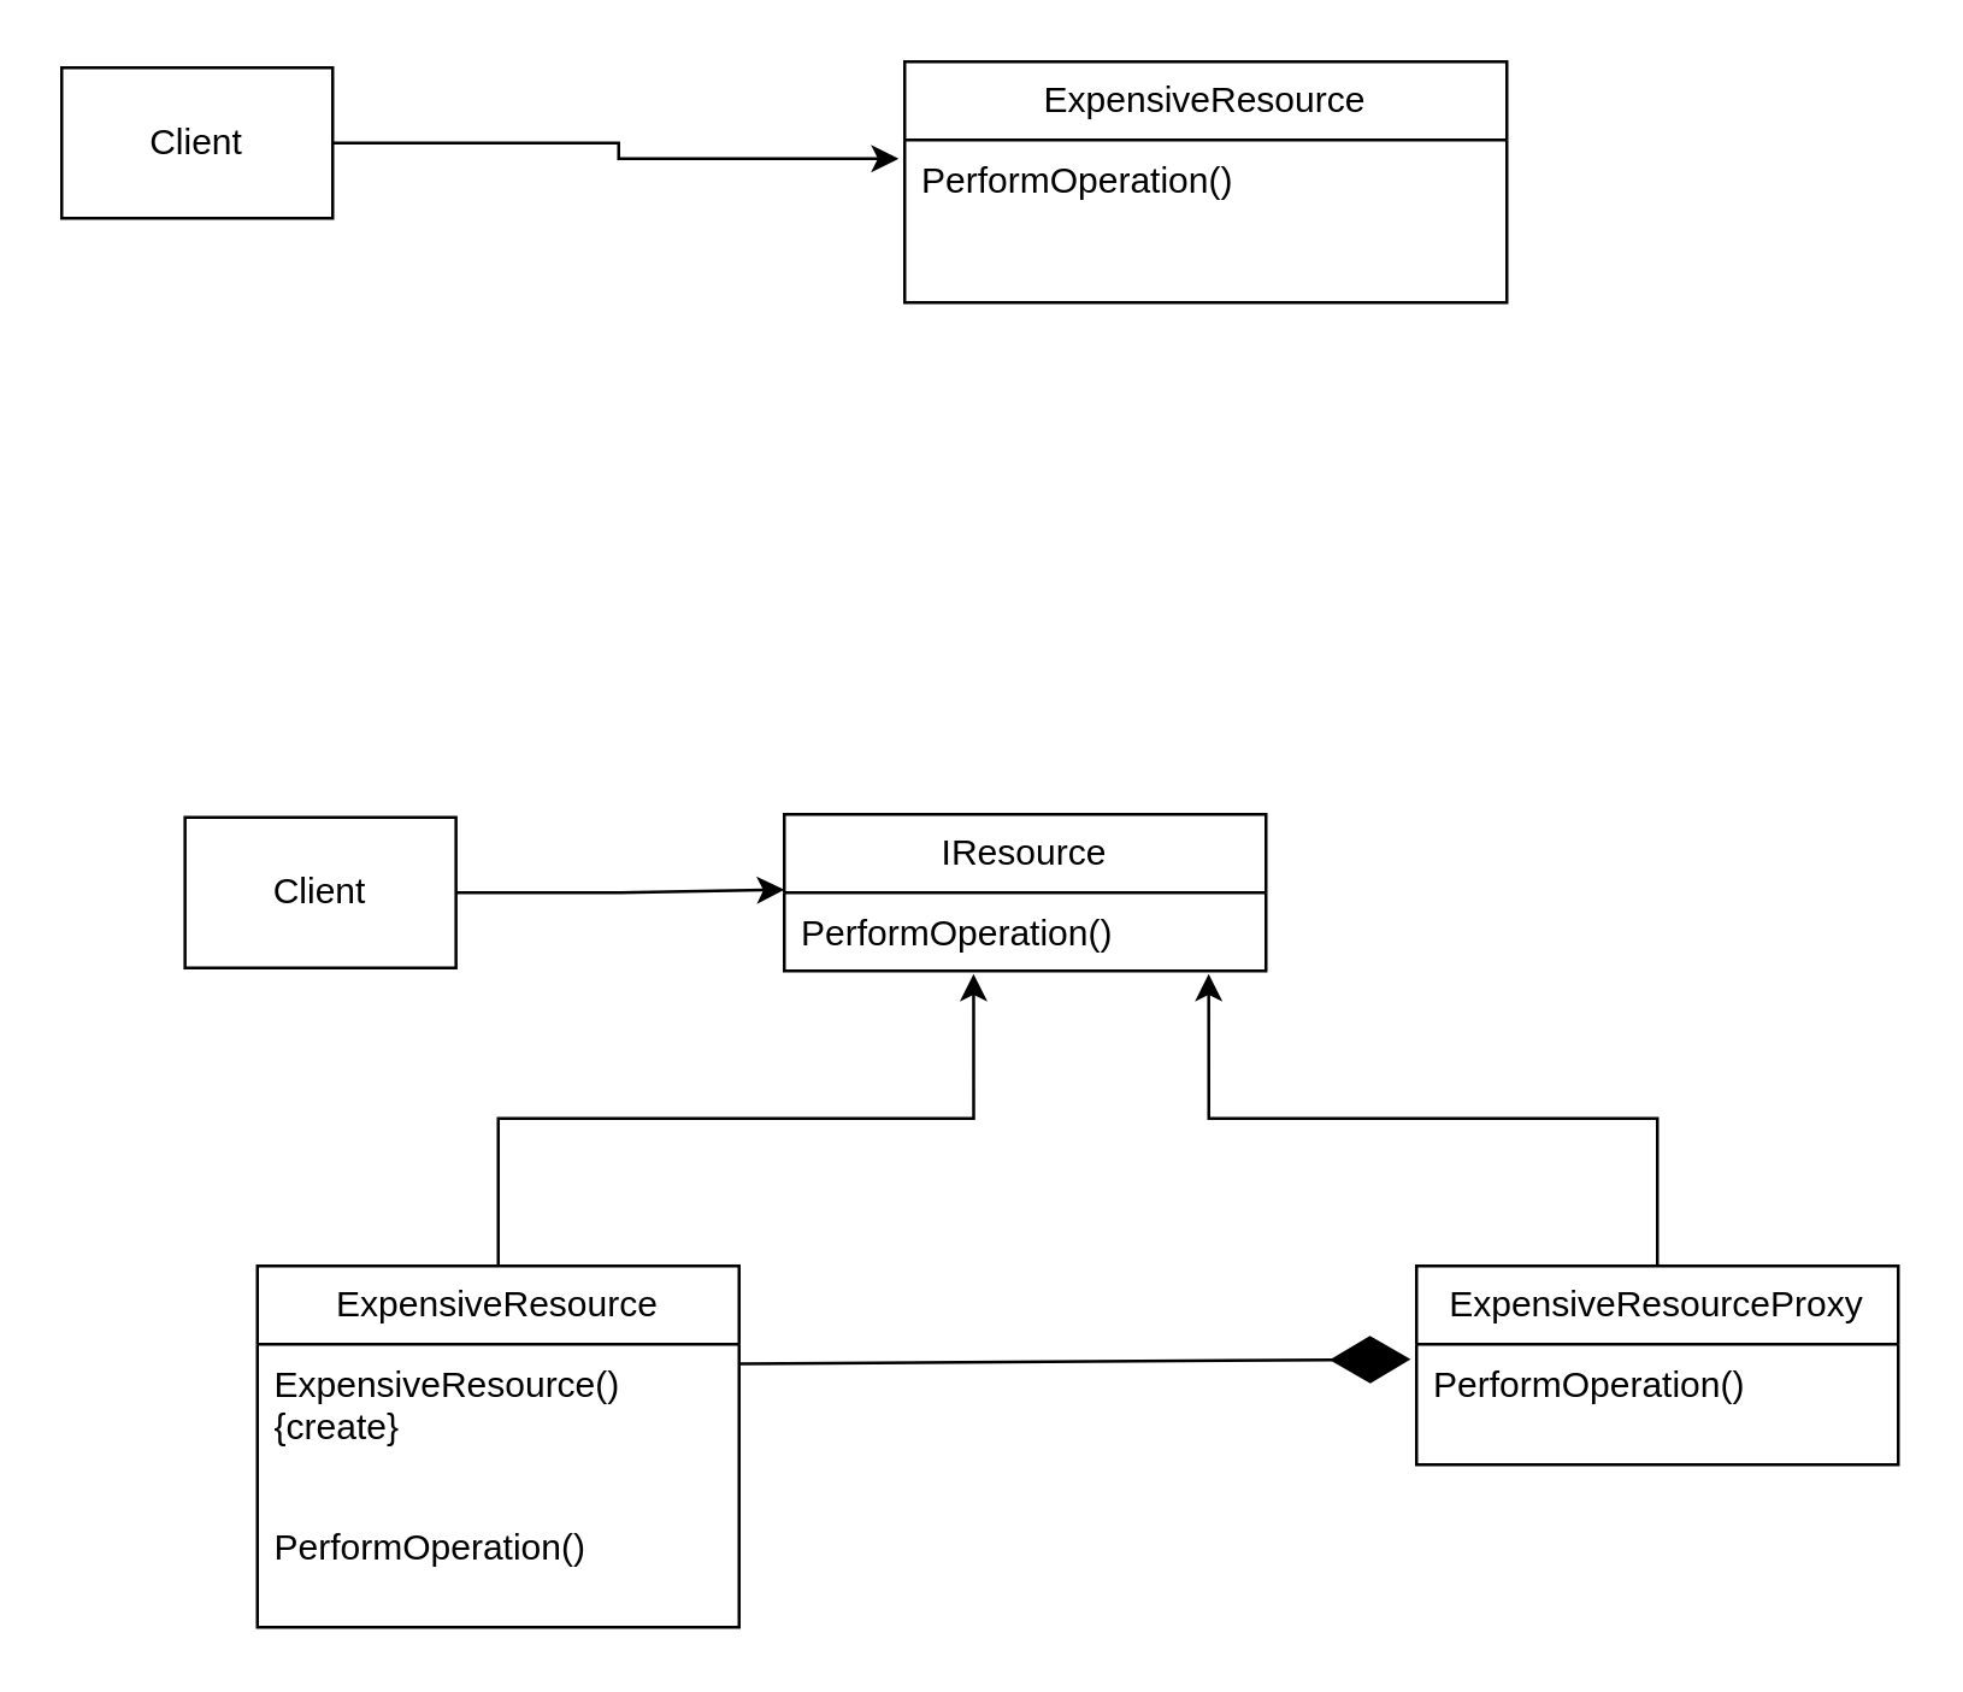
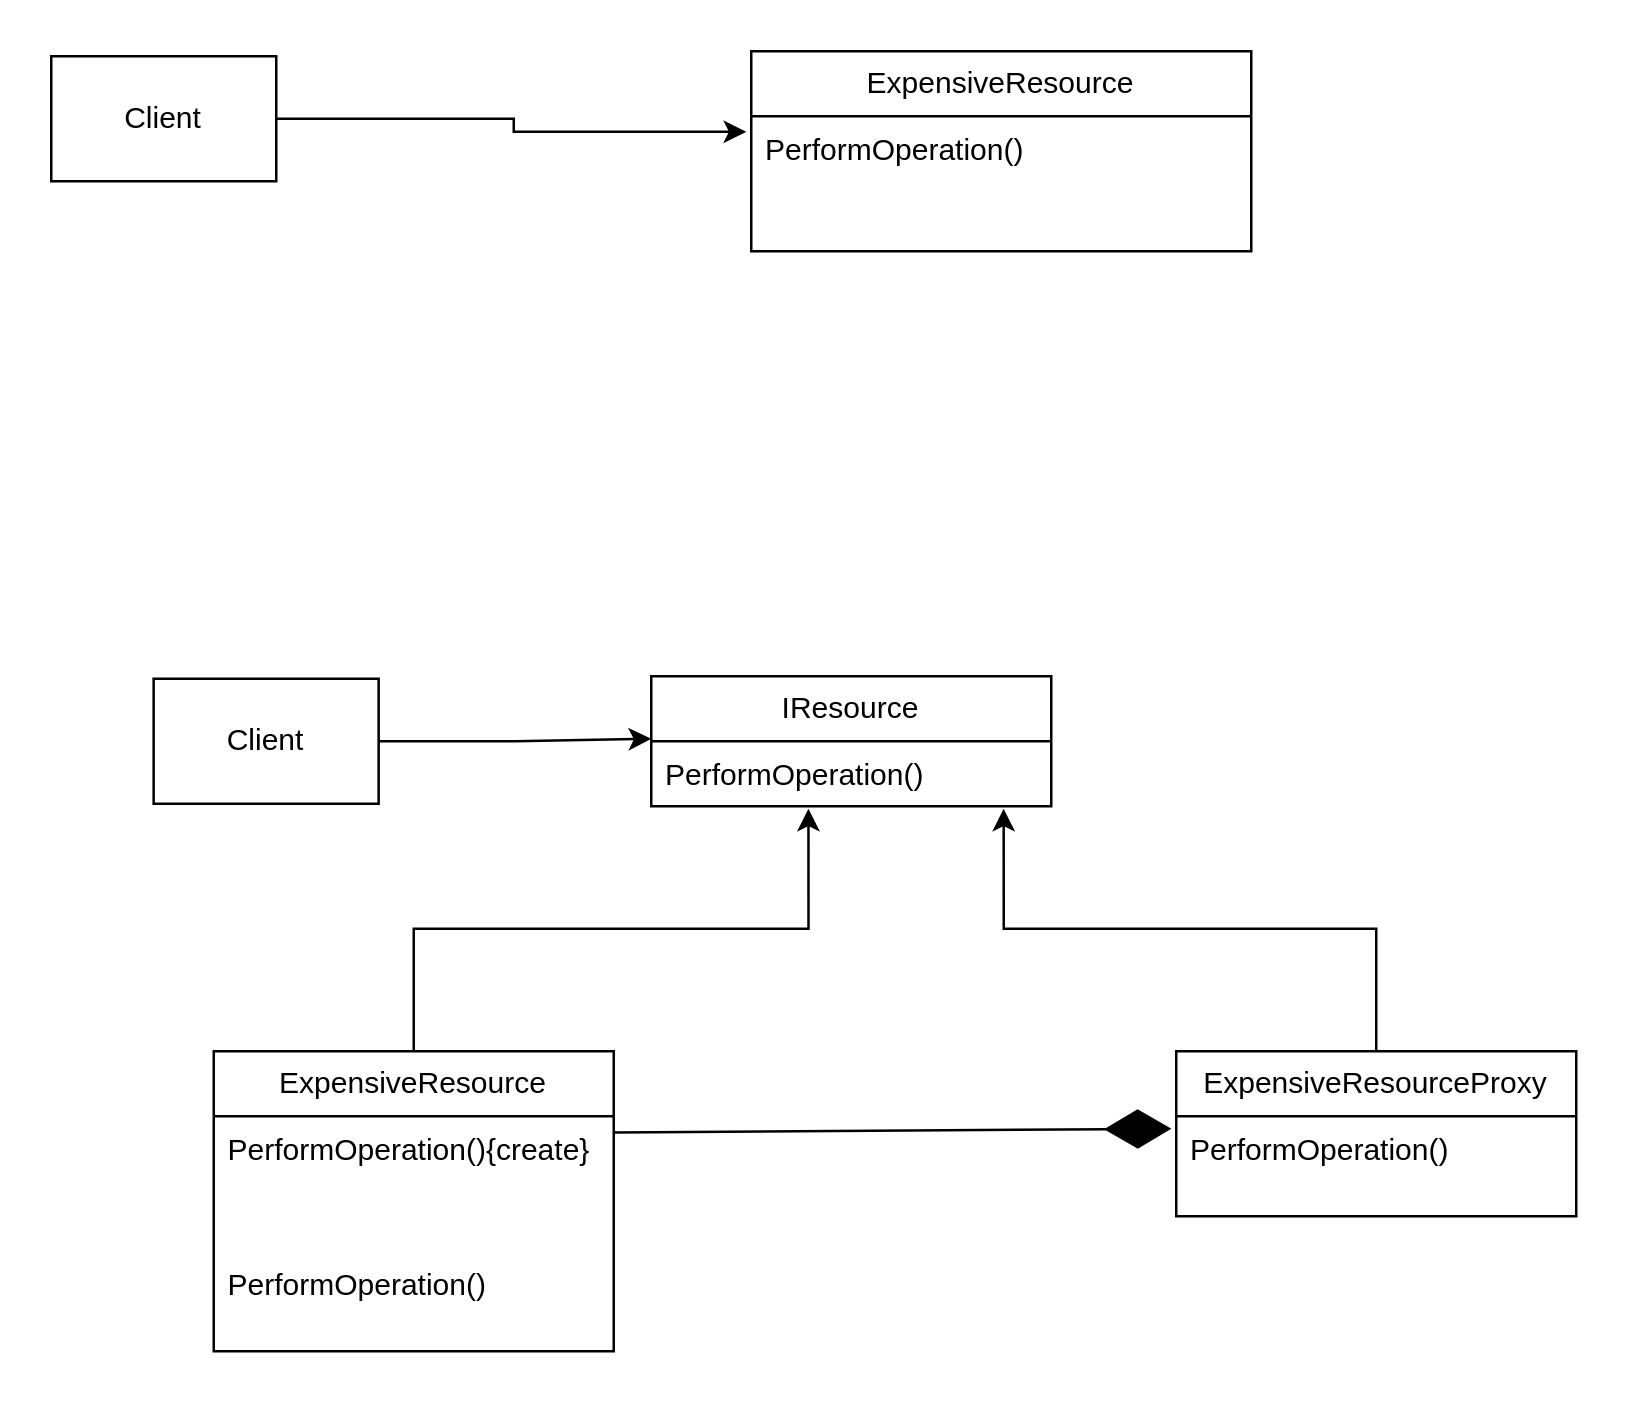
  <mxCell id="0" />
  <mxCell id="1" parent="0" />
  <mxCell id="2" value="ExpensiveResource" style="swimlane;fontStyle=0;childLayout=stackLayout;horizontal=1;startSize=26;fillColor=none;horizontalStack=0;resizeParent=1;resizeParentMax=0;resizeLast=0;collapsible=1;marginBottom=0;whiteSpace=wrap;html=1;" vertex="1" parent="1"><mxGeometry x="300" y="20" width="200" height="80" as="geometry" /></mxCell>
  <mxCell id="3" value="PerformOperation()" style="text;strokeColor=none;fillColor=none;align=left;verticalAlign=top;spacingLeft=4;spacingRight=4;overflow=hidden;rotatable=0;points=[[0,0.5],[1,0.5]];portConstraint=eastwest;whiteSpace=wrap;html=1;" vertex="1" parent="2"><mxGeometry y="26" width="200" height="54" as="geometry" /></mxCell>
  <mxCell id="4" value="Client" style="html=1;whiteSpace=wrap;" vertex="1" parent="1"><mxGeometry x="20" y="22" width="90" height="50" as="geometry" /></mxCell>
  <mxCell id="5" style="edgeStyle=orthogonalEdgeStyle;rounded=0;orthogonalLoop=1;jettySize=auto;html=1;entryX=-0.01;entryY=0.115;entryDx=0;entryDy=0;entryPerimeter=0;" edge="1" parent="1" source="4" target="3"><mxGeometry relative="1" as="geometry" /></mxCell>
  <mxCell id="6" value="IResource" style="swimlane;fontStyle=0;childLayout=stackLayout;horizontal=1;startSize=26;fillColor=none;horizontalStack=0;resizeParent=1;resizeParentMax=0;resizeLast=0;collapsible=1;marginBottom=0;whiteSpace=wrap;html=1;" vertex="1" parent="1"><mxGeometry x="260" y="270" width="160" height="52" as="geometry" /></mxCell>
  <mxCell id="7" value="PerformOperation()" style="text;strokeColor=none;fillColor=none;align=left;verticalAlign=top;spacingLeft=4;spacingRight=4;overflow=hidden;rotatable=0;points=[[0,0.5],[1,0.5]];portConstraint=eastwest;whiteSpace=wrap;html=1;" vertex="1" parent="6"><mxGeometry y="26" width="160" height="26" as="geometry" /></mxCell>
  <mxCell id="8" value="ExpensiveResource" style="swimlane;fontStyle=0;childLayout=stackLayout;horizontal=1;startSize=26;fillColor=none;horizontalStack=0;resizeParent=1;resizeParentMax=0;resizeLast=0;collapsible=1;marginBottom=0;whiteSpace=wrap;html=1;" vertex="1" parent="1"><mxGeometry x="85" y="420" width="160" height="120" as="geometry" /></mxCell>
- <mxCell id="9" value="ExpensiveResource(){create}" style="text;strokeColor=none;fillColor=none;align=left;verticalAlign=top;spacingLeft=4;spacingRight=4;overflow=hidden;rotatable=0;points=[[0,0.5],[1,0.5]];portConstraint=eastwest;whiteSpace=wrap;html=1;" vertex="1" parent="8"><mxGeometry y="26" width="160" height="54" as="geometry" /></mxCell>
+ <mxCell id="9" value="PerformOperation(){create}" style="text;strokeColor=none;fillColor=none;align=left;verticalAlign=top;spacingLeft=4;spacingRight=4;overflow=hidden;rotatable=0;points=[[0,0.5],[1,0.5]];portConstraint=eastwest;whiteSpace=wrap;html=1;" vertex="1" parent="8"><mxGeometry y="26" width="160" height="54" as="geometry" /></mxCell>
  <mxCell id="10" value="PerformOperation()" style="text;strokeColor=none;fillColor=none;align=left;verticalAlign=top;spacingLeft=4;spacingRight=4;overflow=hidden;rotatable=0;points=[[0,0.5],[1,0.5]];portConstraint=eastwest;whiteSpace=wrap;html=1;" vertex="1" parent="8"><mxGeometry y="80" width="160" height="40" as="geometry" /></mxCell>
  <mxCell id="11" style="edgeStyle=orthogonalEdgeStyle;rounded=0;orthogonalLoop=1;jettySize=auto;html=1;entryX=0.393;entryY=1.038;entryDx=0;entryDy=0;entryPerimeter=0;" edge="1" parent="1" source="8" target="7"><mxGeometry relative="1" as="geometry" /></mxCell>
  <mxCell id="12" value="Client" style="html=1;whiteSpace=wrap;" vertex="1" parent="1"><mxGeometry x="60.96" y="271" width="90" height="50" as="geometry" /></mxCell>
  <mxCell id="13" style="edgeStyle=orthogonalEdgeStyle;rounded=0;orthogonalLoop=1;jettySize=auto;html=1;entryX=-0.006;entryY=0.15;entryDx=0;entryDy=0;entryPerimeter=0;" edge="1" parent="1" source="12"><mxGeometry relative="1" as="geometry"><mxPoint x="260" y="295" as="targetPoint" /></mxGeometry></mxCell>
  <mxCell id="14" value="ExpensiveResourceProxy" style="swimlane;fontStyle=0;childLayout=stackLayout;horizontal=1;startSize=26;fillColor=none;horizontalStack=0;resizeParent=1;resizeParentMax=0;resizeLast=0;collapsible=1;marginBottom=0;whiteSpace=wrap;html=1;" vertex="1" parent="1"><mxGeometry x="470" y="420" width="160" height="66" as="geometry" /></mxCell>
  <mxCell id="15" value="PerformOperation()" style="text;strokeColor=none;fillColor=none;align=left;verticalAlign=top;spacingLeft=4;spacingRight=4;overflow=hidden;rotatable=0;points=[[0,0.5],[1,0.5]];portConstraint=eastwest;whiteSpace=wrap;html=1;" vertex="1" parent="14"><mxGeometry y="26" width="160" height="40" as="geometry" /></mxCell>
  <mxCell id="16" style="edgeStyle=orthogonalEdgeStyle;rounded=0;orthogonalLoop=1;jettySize=auto;html=1;entryX=0.881;entryY=1.038;entryDx=0;entryDy=0;entryPerimeter=0;" edge="1" parent="1" source="14" target="7"><mxGeometry relative="1" as="geometry" /></mxCell>
  <mxCell id="17" value="" style="endArrow=diamondThin;endFill=1;endSize=24;html=1;rounded=0;entryX=-0.012;entryY=0.125;entryDx=0;entryDy=0;entryPerimeter=0;" edge="1" parent="1" target="15"><mxGeometry width="160" relative="1" as="geometry"><mxPoint x="245" y="452.5" as="sourcePoint" /><mxPoint x="405" y="452.5" as="targetPoint" /></mxGeometry></mxCell>
